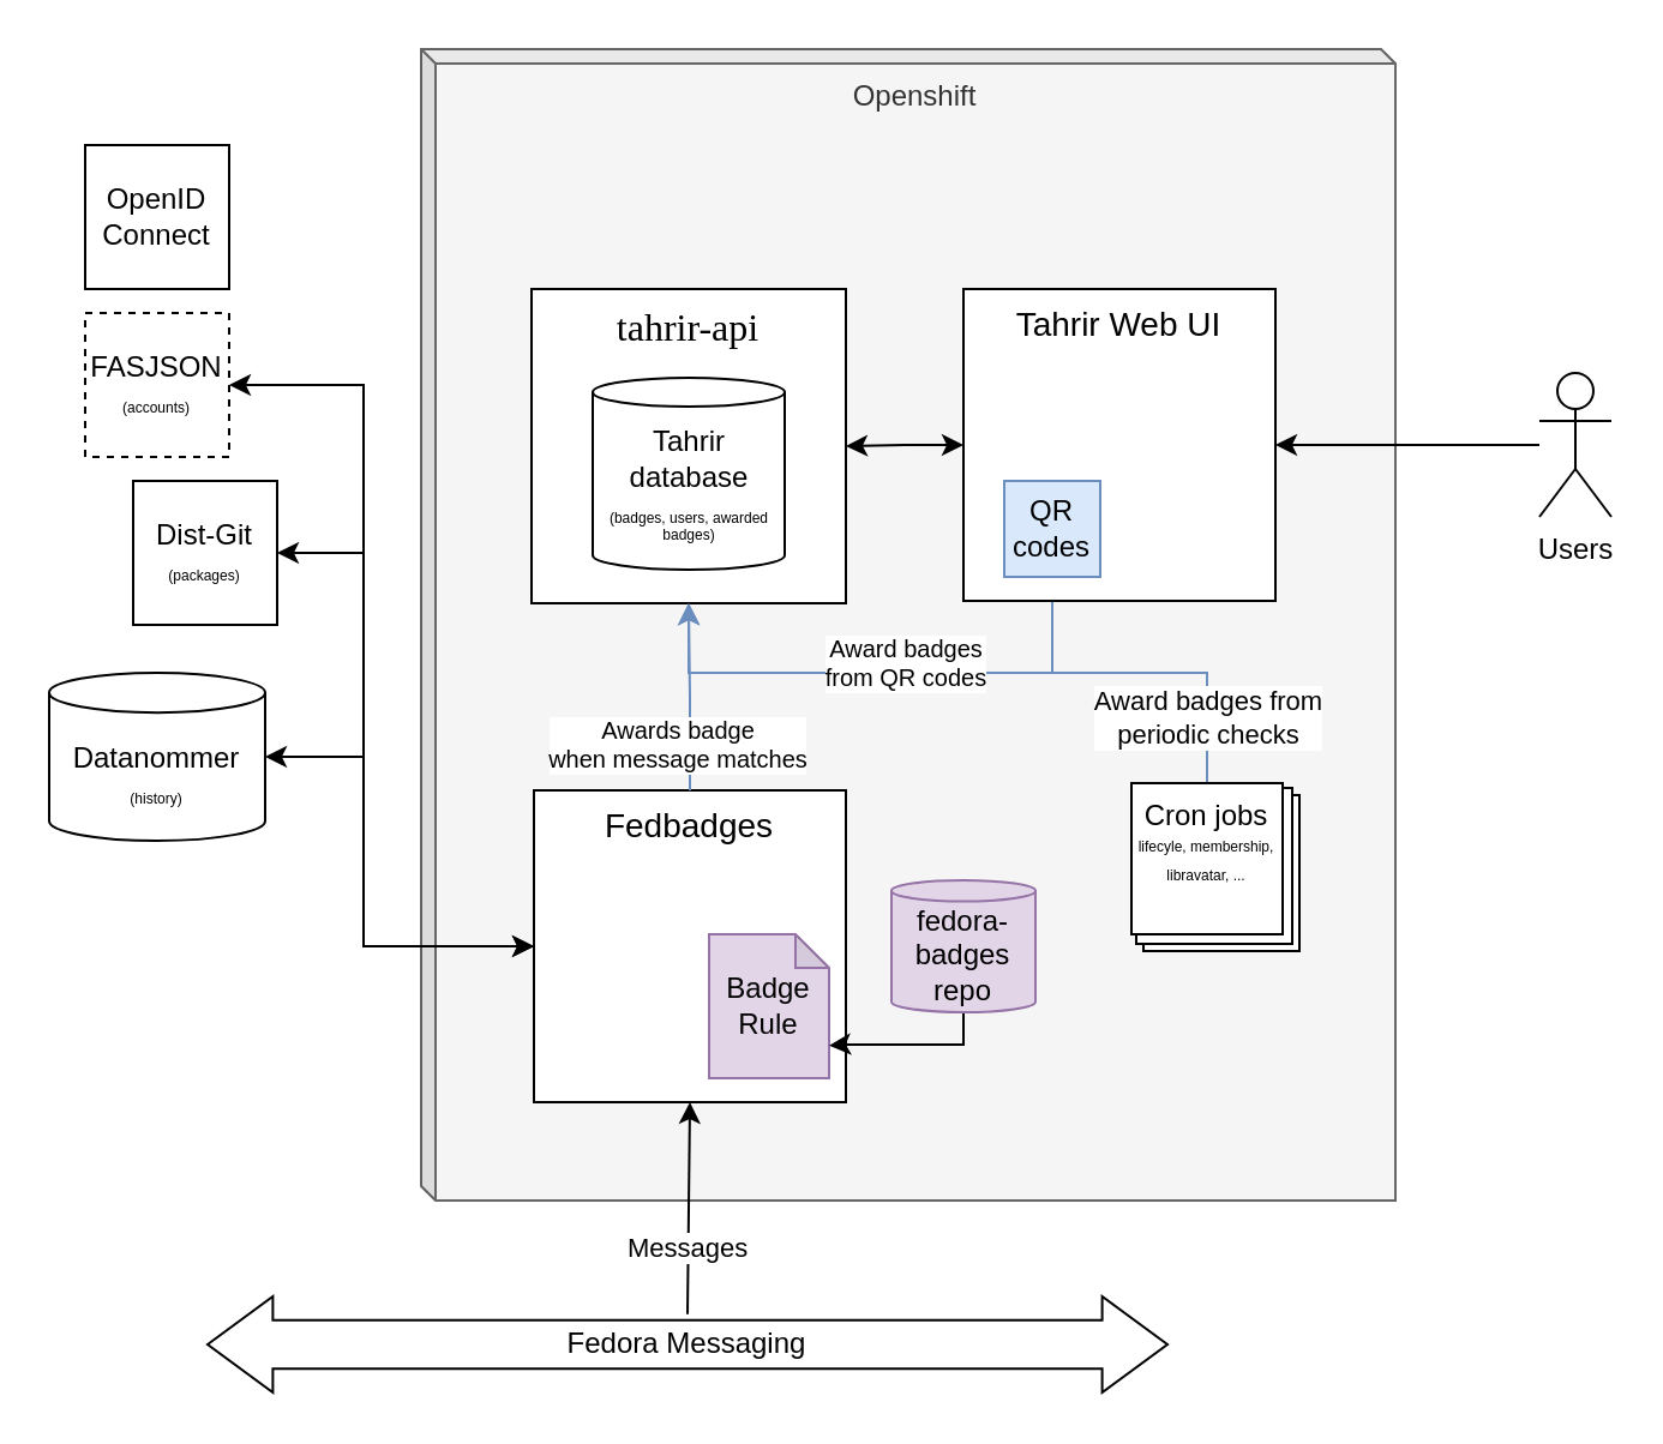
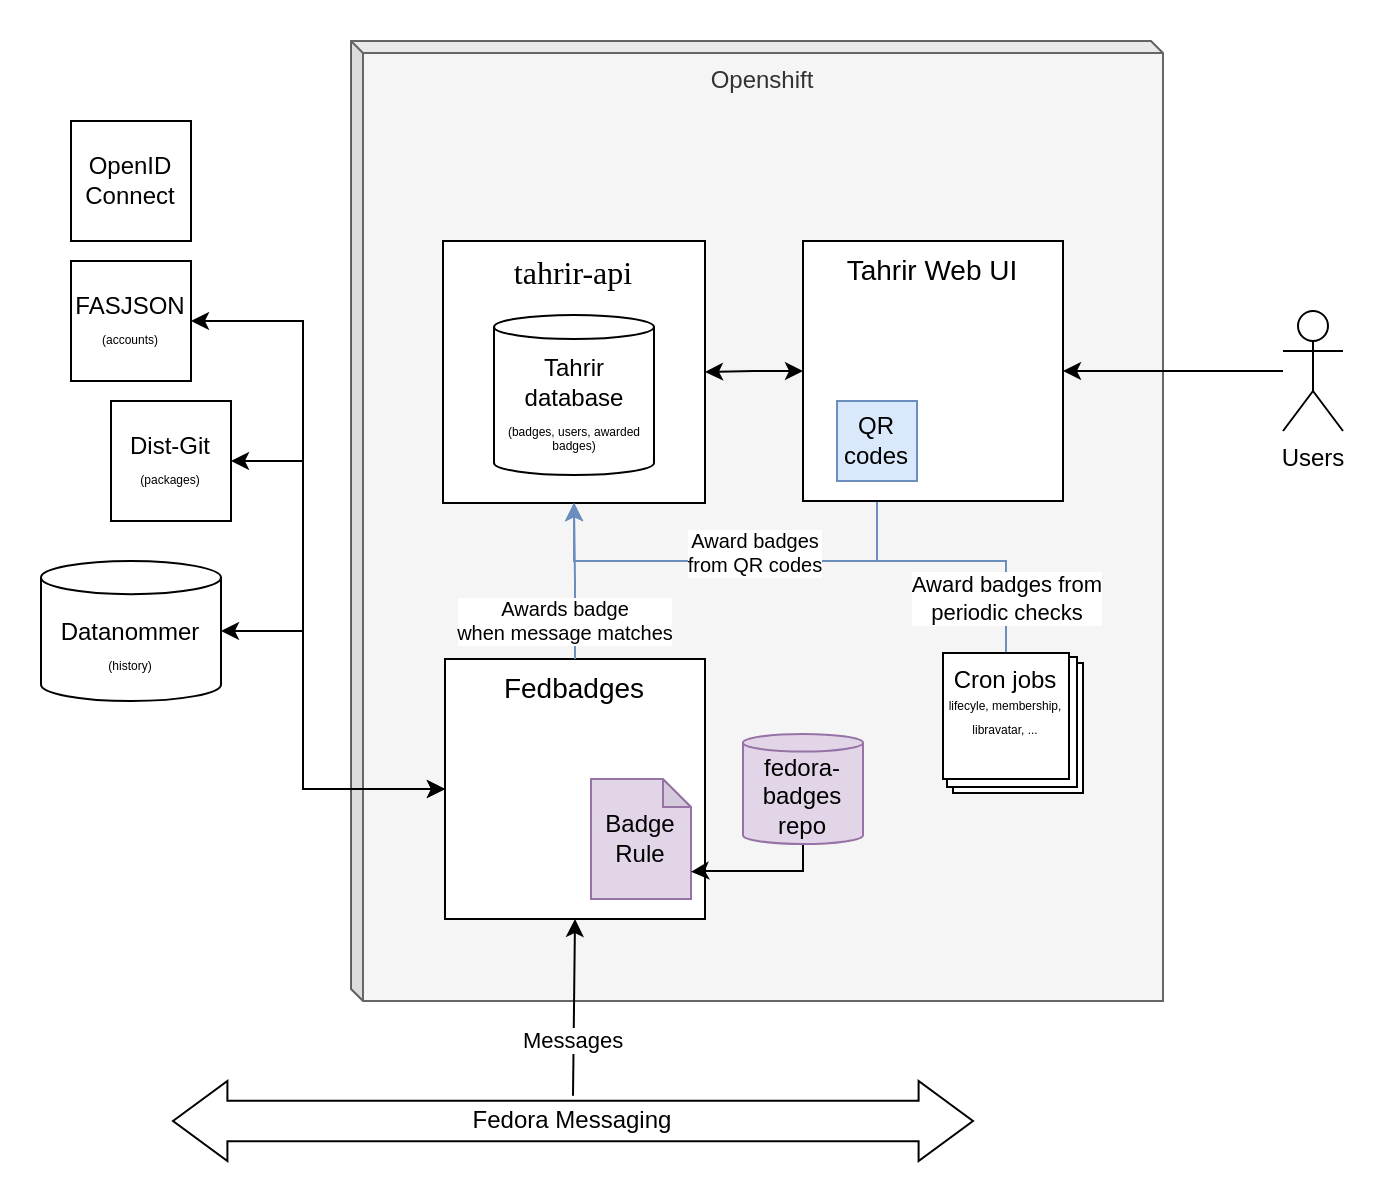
  <mxCell id="0" />
  <mxCell id="1" parent="0" />
  <mxCell id="2" value="Openshift" style="shape=cube;whiteSpace=wrap;html=1;boundedLbl=1;backgroundOutline=1;darkOpacity=0.05;darkOpacity2=0.1;verticalAlign=top;size=6;fillColor=#f5f5f5;fontColor=#333333;strokeColor=#666666;" vertex="1" parent="1"><mxGeometry x="175" y="20" width="406" height="480" as="geometry" /></mxCell>
  <mxCell id="3" value="&lt;div&gt;Award badges from&lt;/div&gt;&lt;div&gt;periodic checks&lt;br&gt;&lt;/div&gt;" style="edgeStyle=orthogonalEdgeStyle;rounded=0;orthogonalLoop=1;jettySize=auto;html=1;entryX=0.5;entryY=1;entryDx=0;entryDy=0;fillColor=#dae8fc;strokeColor=#6c8ebf;" edge="1" parent="1" source="29" target="4"><mxGeometry x="-0.813" relative="1" as="geometry"><mxPoint x="281" y="250" as="targetPoint" /><Array as="points"><mxPoint x="503" y="280" /><mxPoint x="287" y="280" /><mxPoint x="287" y="251" /></Array><mxPoint as="offset" /></mxGeometry></mxCell>
  <mxCell id="4" value="&lt;div style=&quot;font-size: 16px;&quot;&gt;&lt;font style=&quot;font-size: 16px;&quot;&gt;tahrir-api&lt;/font&gt;&lt;/div&gt;" style="whiteSpace=wrap;html=1;aspect=fixed;verticalAlign=top;fontFamily=Lucida Console;fontSize=16;" parent="1" vertex="1"><mxGeometry x="221" y="120" width="131" height="131" as="geometry" /></mxCell>
  <mxCell id="5" value="&lt;div&gt;Tahrir&lt;/div&gt;&lt;div&gt;database&lt;/div&gt;&lt;div style=&quot;font-size: 6px;&quot;&gt;&lt;br&gt;&lt;/div&gt;&lt;div style=&quot;font-size: 6px;&quot;&gt;(badges, users, awarded badges)&lt;br&gt;&lt;/div&gt;" style="shape=cylinder3;whiteSpace=wrap;html=1;boundedLbl=1;backgroundOutline=1;size=6;" parent="1" vertex="1"><mxGeometry x="246.5" y="157" width="80" height="80" as="geometry" /></mxCell>
  <mxCell id="6" value="Fedora Messaging" style="shape=doubleArrow;whiteSpace=wrap;html=1;arrowWidth=0.507;arrowSize=0.068;" vertex="1" parent="1"><mxGeometry x="86" y="540" width="400" height="40" as="geometry" /></mxCell>
  <mxCell id="7" style="edgeStyle=orthogonalEdgeStyle;rounded=0;orthogonalLoop=1;jettySize=auto;html=1;exitX=0;exitY=0.5;exitDx=0;exitDy=0;startArrow=classic;startFill=1;entryX=1;entryY=0.5;entryDx=0;entryDy=0;entryPerimeter=0;" edge="1" parent="1" source="9" target="12"><mxGeometry relative="1" as="geometry"><mxPoint x="21" y="180" as="targetPoint" /><Array as="points"><mxPoint x="151" y="394" /><mxPoint x="151" y="315" /></Array></mxGeometry></mxCell>
  <mxCell id="8" value="" style="edgeStyle=orthogonalEdgeStyle;rounded=0;orthogonalLoop=1;jettySize=auto;html=1;exitX=0;exitY=0.5;exitDx=0;exitDy=0;entryX=1;entryY=0.5;entryDx=0;entryDy=0;" edge="1" parent="1" source="9" target="14"><mxGeometry relative="1" as="geometry"><mxPoint x="-69" y="200" as="targetPoint" /><Array as="points"><mxPoint x="151" y="394" /><mxPoint x="151" y="160" /></Array></mxGeometry></mxCell>
  <mxCell id="9" value="Fedbadges" style="whiteSpace=wrap;html=1;aspect=fixed;verticalAlign=top;fontSize=14;" vertex="1" parent="1"><mxGeometry x="222" y="329" width="130" height="130" as="geometry" /></mxCell>
  <mxCell id="10" value="Messages" style="endArrow=classic;html=1;rounded=0;entryX=0.5;entryY=1;entryDx=0;entryDy=0;exitX=0;exitY=0;exitDx=200;exitDy=7.333;exitPerimeter=0;" edge="1" parent="1" source="6" target="9"><mxGeometry x="-0.392" width="50" height="50" relative="1" as="geometry"><mxPoint x="286" y="540" as="sourcePoint" /><mxPoint x="241" y="400" as="targetPoint" /><mxPoint as="offset" /></mxGeometry></mxCell>
  <mxCell id="11" value="&lt;div&gt;Badge&lt;/div&gt;&lt;div&gt;Rule&lt;br&gt;&lt;/div&gt;" style="shape=note;whiteSpace=wrap;html=1;backgroundOutline=1;darkOpacity=0.05;size=14;fillColor=#e1d5e7;strokeColor=#9673a6;" vertex="1" parent="1"><mxGeometry x="295" y="389" width="50" height="60" as="geometry" /></mxCell>
  <mxCell id="12" value="&lt;div&gt;Datanommer&lt;/div&gt;&lt;div&gt;&lt;font style=&quot;font-size: 6px;&quot;&gt;(history)&lt;/font&gt;&lt;br&gt;&lt;/div&gt;" style="shape=cylinder3;whiteSpace=wrap;html=1;boundedLbl=1;backgroundOutline=1;size=8.286;" vertex="1" parent="1"><mxGeometry x="20" y="280" width="90" height="70" as="geometry" /></mxCell>
  <mxCell id="13" value="&lt;div style=&quot;font-size: 10px;&quot;&gt;&lt;font style=&quot;font-size: 10px;&quot;&gt;Awards badge&lt;/font&gt;&lt;/div&gt;&lt;div style=&quot;font-size: 10px;&quot;&gt;&lt;font style=&quot;font-size: 10px;&quot;&gt;&lt;font style=&quot;font-size: 10px;&quot;&gt;when message matches&lt;/font&gt;&lt;font style=&quot;font-size: 10px;&quot;&gt;&lt;br&gt;&lt;/font&gt;&lt;/font&gt;&lt;/div&gt;" style="edgeStyle=orthogonalEdgeStyle;rounded=0;orthogonalLoop=1;jettySize=auto;html=1;exitX=0.5;exitY=0;exitDx=0;exitDy=0;entryX=0.5;entryY=1;entryDx=0;entryDy=0;fillColor=#dae8fc;strokeColor=#6c8ebf;" edge="1" parent="1" source="9" target="4"><mxGeometry x="-0.513" y="5" relative="1" as="geometry"><mxPoint x="301" y="250" as="targetPoint" /><Array as="points"><mxPoint x="287" y="290" /><mxPoint x="287" y="290" /></Array><mxPoint as="offset" /></mxGeometry></mxCell>
- <mxCell id="14" value="&lt;div&gt;FASJSON&lt;/div&gt;&lt;div&gt;&lt;font style=&quot;font-size: 6px;&quot;&gt;(accounts)&lt;/font&gt;&lt;br&gt;&lt;/div&gt;" style="whiteSpace=wrap;html=1;aspect=fixed;dashed=1;" vertex="1" parent="1"><mxGeometry x="35" y="130" width="60" height="60" as="geometry" /></mxCell>
+ <mxCell id="14" value="&lt;div&gt;FASJSON&lt;/div&gt;&lt;div&gt;&lt;font style=&quot;font-size: 6px;&quot;&gt;(accounts)&lt;/font&gt;&lt;br&gt;&lt;/div&gt;" style="whiteSpace=wrap;html=1;aspect=fixed;" vertex="1" parent="1"><mxGeometry x="35" y="130" width="60" height="60" as="geometry" /></mxCell>
  <mxCell id="15" style="edgeStyle=orthogonalEdgeStyle;rounded=0;orthogonalLoop=1;jettySize=auto;html=1;exitX=1;exitY=0.5;exitDx=0;exitDy=0;entryX=0;entryY=0.5;entryDx=0;entryDy=0;startArrow=classic;startFill=1;" edge="1" parent="1" source="16" target="9"><mxGeometry relative="1" as="geometry"><Array as="points"><mxPoint x="151" y="230" /><mxPoint x="151" y="394" /></Array></mxGeometry></mxCell>
  <mxCell id="16" value="&lt;div&gt;Dist-Git&lt;/div&gt;&lt;div&gt;&lt;font style=&quot;font-size: 6px;&quot;&gt;(packages)&lt;/font&gt;&lt;br&gt;&lt;/div&gt;" style="whiteSpace=wrap;html=1;aspect=fixed;" vertex="1" parent="1"><mxGeometry x="55" y="200" width="60" height="60" as="geometry" /></mxCell>
  <mxCell id="17" value="" style="edgeStyle=orthogonalEdgeStyle;rounded=0;orthogonalLoop=1;jettySize=auto;html=1;exitX=0.5;exitY=1;exitDx=0;exitDy=0;exitPerimeter=0;entryX=1;entryY=0.773;entryDx=0;entryDy=0;entryPerimeter=0;" edge="1" parent="1" source="18" target="11"><mxGeometry relative="1" as="geometry"><Array as="points"><mxPoint x="401" y="435" /><mxPoint x="351" y="435" /></Array></mxGeometry></mxCell>
  <mxCell id="18" value="&lt;div&gt;fedora-badges&lt;/div&gt;&lt;div&gt;repo&lt;br&gt;&lt;/div&gt;" style="shape=cylinder3;whiteSpace=wrap;html=1;boundedLbl=1;backgroundOutline=1;size=4.4;fillColor=#e1d5e7;strokeColor=#9673a6;" vertex="1" parent="1"><mxGeometry x="371" y="366.5" width="60" height="55" as="geometry" /></mxCell>
  <mxCell id="19" style="edgeStyle=orthogonalEdgeStyle;rounded=0;orthogonalLoop=1;jettySize=auto;html=1;exitX=0.5;exitY=1;exitDx=0;exitDy=0;entryX=0.5;entryY=1;entryDx=0;entryDy=0;fillColor=#dae8fc;strokeColor=#6c8ebf;" edge="1" parent="1" source="25" target="4"><mxGeometry relative="1" as="geometry"><mxPoint x="321" y="290" as="targetPoint" /><Array as="points"><mxPoint x="438" y="280" /><mxPoint x="287" y="280" /></Array></mxGeometry></mxCell>
  <mxCell id="20" value="&lt;div style=&quot;font-size: 10px;&quot;&gt;&lt;font style=&quot;font-size: 10px;&quot;&gt;Award badges&lt;/font&gt;&lt;/div&gt;&lt;div style=&quot;font-size: 10px;&quot;&gt;&lt;font style=&quot;font-size: 10px;&quot;&gt;&lt;font style=&quot;font-size: 10px;&quot;&gt;from QR codes&lt;/font&gt;&lt;font style=&quot;font-size: 10px;&quot;&gt;&lt;font style=&quot;font-size: 10px;&quot;&gt;&lt;br&gt;&lt;/font&gt;&lt;/font&gt;&lt;/font&gt;&lt;/div&gt;" style="edgeLabel;html=1;align=center;verticalAlign=middle;resizable=0;points=[];" vertex="1" connectable="0" parent="19"><mxGeometry x="0.235" y="1" relative="1" as="geometry"><mxPoint x="34" y="-6" as="offset" /></mxGeometry></mxCell>
  <mxCell id="21" value="" style="edgeStyle=orthogonalEdgeStyle;rounded=0;orthogonalLoop=1;jettySize=auto;html=1;entryX=1;entryY=0.5;entryDx=0;entryDy=0;startArrow=classic;startFill=1;" edge="1" parent="1" source="22" target="4"><mxGeometry relative="1" as="geometry" /></mxCell>
  <mxCell id="22" value="Tahrir Web UI" style="whiteSpace=wrap;html=1;aspect=fixed;verticalAlign=top;fontSize=14;" vertex="1" parent="1"><mxGeometry x="401" y="120" width="130" height="130" as="geometry" /></mxCell>
  <mxCell id="23" value="" style="edgeStyle=orthogonalEdgeStyle;rounded=0;orthogonalLoop=1;jettySize=auto;html=1;" edge="1" parent="1" source="24" target="22"><mxGeometry relative="1" as="geometry" /></mxCell>
  <mxCell id="24" value="Users" style="shape=umlActor;verticalLabelPosition=bottom;verticalAlign=top;html=1;outlineConnect=0;" vertex="1" parent="1"><mxGeometry x="641" y="155" width="30" height="60" as="geometry" /></mxCell>
  <mxCell id="25" value="QR codes" style="whiteSpace=wrap;html=1;aspect=fixed;fillColor=#dae8fc;strokeColor=#6c8ebf;" vertex="1" parent="1"><mxGeometry x="418" y="200" width="40" height="40" as="geometry" /></mxCell>
  <mxCell id="26" value="" style="group" vertex="1" connectable="0" parent="1"><mxGeometry x="471" y="326" width="70" height="70" as="geometry" /></mxCell>
  <mxCell id="27" value="" style="whiteSpace=wrap;html=1;aspect=fixed;" vertex="1" parent="26"><mxGeometry x="5" y="5" width="65" height="65" as="geometry" /></mxCell>
  <mxCell id="28" value="" style="whiteSpace=wrap;html=1;aspect=fixed;" vertex="1" parent="26"><mxGeometry x="2" y="2" width="65" height="65" as="geometry" /></mxCell>
  <mxCell id="29" value="&lt;div&gt;Cron jobs&lt;/div&gt;&lt;div style=&quot;line-height: 80%;&quot;&gt;&lt;font style=&quot;font-size: 6px;&quot;&gt;lifecyle, membership, libravatar, ...&lt;/font&gt;&lt;br&gt;&lt;/div&gt;" style="whiteSpace=wrap;html=1;aspect=fixed;verticalAlign=top;" vertex="1" parent="26"><mxGeometry width="63" height="63" as="geometry" /></mxCell>
  <mxCell id="30" value="OpenID Connect" style="whiteSpace=wrap;html=1;aspect=fixed;" vertex="1" parent="1"><mxGeometry x="35" y="60" width="60" height="60" as="geometry" /></mxCell>
